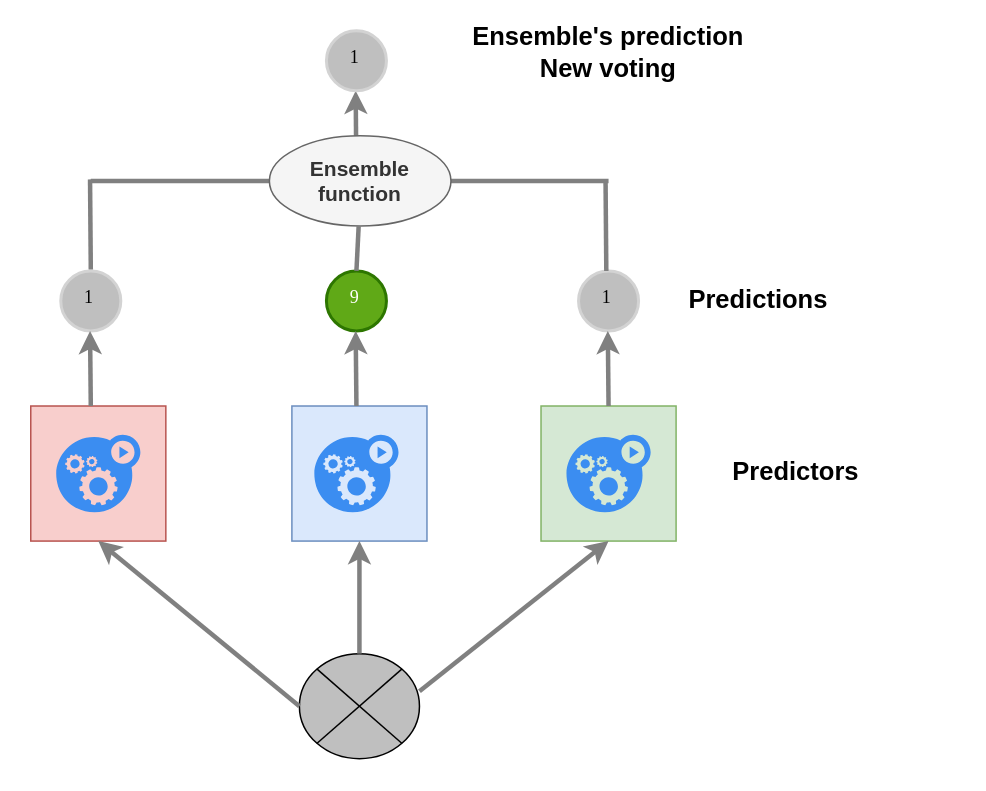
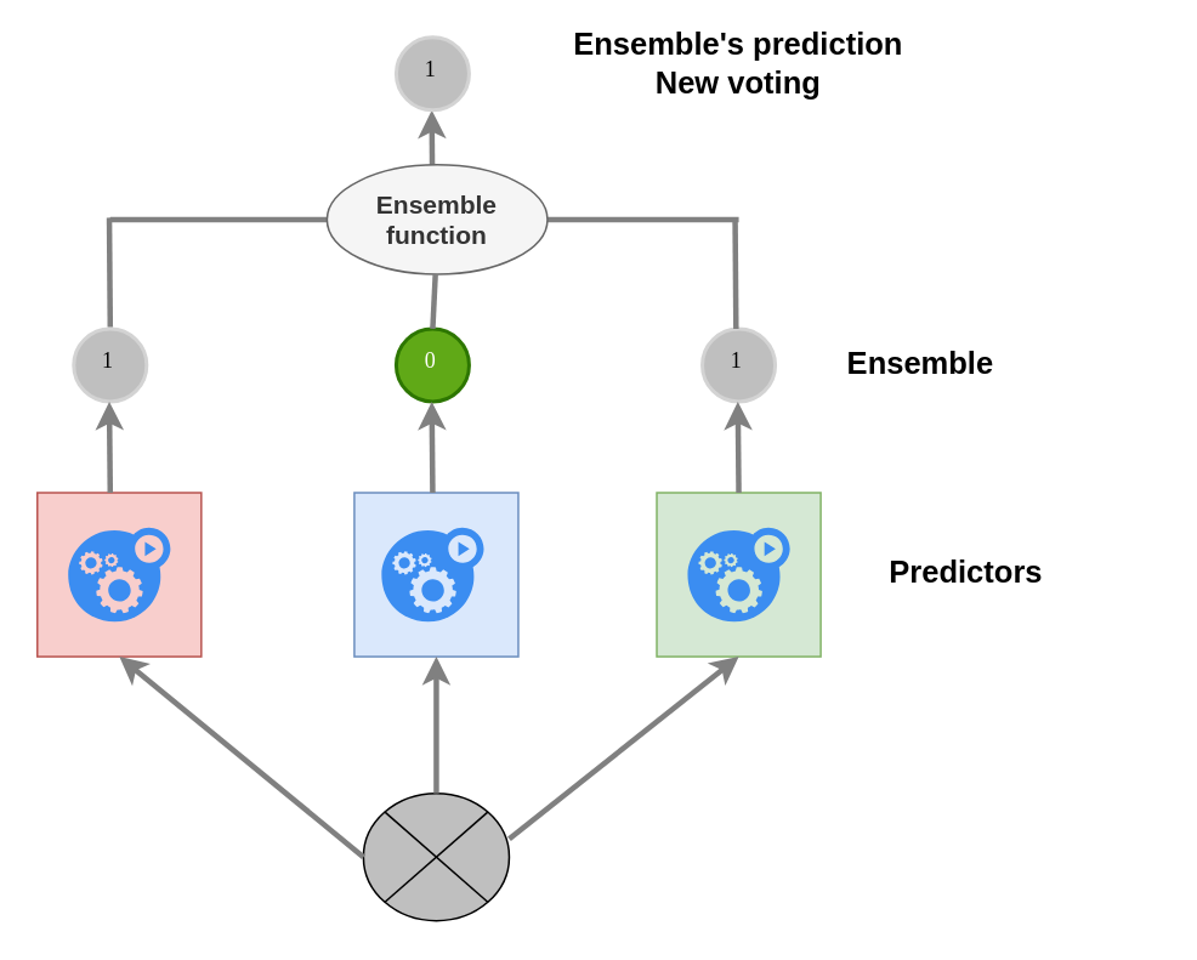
  <mxCell id="0" />
  <mxCell id="1" parent="0" />
  <mxCell id="2" value="" style="shape=sumEllipse;perimeter=ellipsePerimeter;whiteSpace=wrap;html=1;backgroundOutline=1;fillColor=#BFBFBF;" vertex="1" parent="1"><mxGeometry x="199" y="435" width="80" height="70" as="geometry" /></mxCell>
  <mxCell id="3" value="" style="whiteSpace=wrap;html=1;aspect=fixed;fillColor=#f8cecc;strokeColor=#b85450;" vertex="1" parent="1"><mxGeometry x="20" y="270" width="90" height="90" as="geometry" /></mxCell>
  <mxCell id="4" value="" style="whiteSpace=wrap;html=1;aspect=fixed;fillColor=#dae8fc;strokeColor=#6c8ebf;" vertex="1" parent="1"><mxGeometry x="194" y="270" width="90" height="90" as="geometry" /></mxCell>
  <mxCell id="5" value="" style="whiteSpace=wrap;html=1;aspect=fixed;fillColor=#d5e8d4;strokeColor=#82b366;" vertex="1" parent="1"><mxGeometry x="360" y="270" width="90" height="90" as="geometry" /></mxCell>
  <mxCell id="6" value="1" style="ellipse;whiteSpace=wrap;html=1;aspect=fixed;strokeWidth=2;fontFamily=Tahoma;spacingBottom=4;spacingRight=2;strokeColor=#d3d3d3;fillColor=#BFBFBF;" vertex="1" parent="1"><mxGeometry x="40" y="180" width="40" height="40" as="geometry" /></mxCell>
- <mxCell id="7" value="9" style="ellipse;whiteSpace=wrap;html=1;aspect=fixed;strokeWidth=2;fontFamily=Tahoma;spacingBottom=4;spacingRight=2;fillColor=#60a917;strokeColor=#2D7600;fontColor=#ffffff;" vertex="1" parent="1"><mxGeometry x="217" y="180" width="40" height="40" as="geometry" /></mxCell>
+ <mxCell id="7" value="0" style="ellipse;whiteSpace=wrap;html=1;aspect=fixed;strokeWidth=2;fontFamily=Tahoma;spacingBottom=4;spacingRight=2;fillColor=#60a917;strokeColor=#2D7600;fontColor=#ffffff;" vertex="1" parent="1"><mxGeometry x="217" y="180" width="40" height="40" as="geometry" /></mxCell>
  <mxCell id="8" value="1" style="ellipse;whiteSpace=wrap;html=1;aspect=fixed;strokeWidth=2;fontFamily=Tahoma;spacingBottom=4;spacingRight=2;strokeColor=#d3d3d3;fillColor=#BFBFBF;" vertex="1" parent="1"><mxGeometry x="385" y="180" width="40" height="40" as="geometry" /></mxCell>
  <mxCell id="9" value="" style="sketch=0;html=1;aspect=fixed;strokeColor=none;shadow=0;align=center;verticalAlign=top;fillColor=#3B8DF1;shape=mxgraph.gcp2.gear_load" vertex="1" parent="1"><mxGeometry x="36.95" y="289.2" width="56.09" height="51.6" as="geometry" /></mxCell>
  <mxCell id="10" value="" style="sketch=0;html=1;aspect=fixed;strokeColor=none;shadow=0;align=center;verticalAlign=top;fillColor=#3B8DF1;shape=mxgraph.gcp2.gear_load" vertex="1" parent="1"><mxGeometry x="208.95" y="289.2" width="56.09" height="51.6" as="geometry" /></mxCell>
  <mxCell id="11" value="" style="sketch=0;html=1;aspect=fixed;strokeColor=none;shadow=0;align=center;verticalAlign=top;fillColor=#3B8DF1;shape=mxgraph.gcp2.gear_load" vertex="1" parent="1"><mxGeometry x="376.95" y="289.2" width="56.09" height="51.6" as="geometry" /></mxCell>
  <mxCell id="12" value="" style="endArrow=classic;html=1;rounded=0;entryX=0.5;entryY=1;entryDx=0;entryDy=0;strokeWidth=3;strokeColor=#808080;" edge="1" parent="1" target="5"><mxGeometry width="50" height="50" relative="1" as="geometry"><mxPoint x="279" y="460" as="sourcePoint" /><mxPoint x="329" y="410" as="targetPoint" /></mxGeometry></mxCell>
  <mxCell id="13" value="" style="endArrow=classic;html=1;rounded=0;entryX=0.5;entryY=1;entryDx=0;entryDy=0;strokeWidth=3;strokeColor=#808080;exitX=0.5;exitY=0;exitDx=0;exitDy=0;" edge="1" parent="1" source="2" target="4"><mxGeometry width="50" height="50" relative="1" as="geometry"><mxPoint x="240" y="430" as="sourcePoint" /><mxPoint x="348" y="340.8" as="targetPoint" /></mxGeometry></mxCell>
  <mxCell id="14" value="" style="endArrow=classic;html=1;rounded=0;entryX=0.5;entryY=1;entryDx=0;entryDy=0;strokeWidth=3;strokeColor=#808080;exitX=0;exitY=0.5;exitDx=0;exitDy=0;" edge="1" parent="1" source="2" target="3"><mxGeometry width="50" height="50" relative="1" as="geometry"><mxPoint x="68" y="480" as="sourcePoint" /><mxPoint x="194" y="380" as="targetPoint" /></mxGeometry></mxCell>
  <mxCell id="15" value="" style="endArrow=classic;html=1;rounded=0;entryX=0.5;entryY=1;entryDx=0;entryDy=0;strokeWidth=3;strokeColor=#808080;" edge="1" parent="1"><mxGeometry width="50" height="50" relative="1" as="geometry"><mxPoint x="237" y="270" as="sourcePoint" /><mxPoint x="236.5" y="220" as="targetPoint" /></mxGeometry></mxCell>
  <mxCell id="16" value="" style="endArrow=classic;html=1;rounded=0;entryX=0.5;entryY=1;entryDx=0;entryDy=0;strokeWidth=3;strokeColor=#808080;" edge="1" parent="1"><mxGeometry width="50" height="50" relative="1" as="geometry"><mxPoint x="405" y="270" as="sourcePoint" /><mxPoint x="404.5" y="220" as="targetPoint" /></mxGeometry></mxCell>
  <mxCell id="17" value="" style="endArrow=classic;html=1;rounded=0;entryX=0.5;entryY=1;entryDx=0;entryDy=0;strokeWidth=3;strokeColor=#808080;" edge="1" parent="1"><mxGeometry width="50" height="50" relative="1" as="geometry"><mxPoint x="60" y="270" as="sourcePoint" /><mxPoint x="59.5" y="220" as="targetPoint" /></mxGeometry></mxCell>
  <mxCell id="18" value="" style="endArrow=none;html=1;strokeColor=#808080;strokeWidth=3;curved=1;" edge="1" parent="1"><mxGeometry width="50" height="50" relative="1" as="geometry"><mxPoint x="60" y="120" as="sourcePoint" /><mxPoint x="240" y="120" as="targetPoint" /></mxGeometry></mxCell>
  <mxCell id="19" value="" style="endArrow=none;html=1;rounded=0;strokeColor=#808080;strokeWidth=3;" edge="1" parent="1"><mxGeometry width="50" height="50" relative="1" as="geometry"><mxPoint x="235" y="120" as="sourcePoint" /><mxPoint x="405" y="120" as="targetPoint" /></mxGeometry></mxCell>
  <mxCell id="20" value="" style="endArrow=classic;html=1;rounded=0;entryX=0.5;entryY=1;entryDx=0;entryDy=0;strokeWidth=3;strokeColor=#808080;" edge="1" parent="1"><mxGeometry width="50" height="50" relative="1" as="geometry"><mxPoint x="237" y="120" as="sourcePoint" /><mxPoint x="236.5" y="60" as="targetPoint" /></mxGeometry></mxCell>
  <mxCell id="21" value="" style="endArrow=none;html=1;strokeColor=#808080;strokeWidth=3;curved=1;exitX=0.5;exitY=0;exitDx=0;exitDy=0;" edge="1" parent="1"><mxGeometry width="50" height="50" relative="1" as="geometry"><mxPoint x="60" y="179" as="sourcePoint" /><mxPoint x="59.5" y="119" as="targetPoint" /></mxGeometry></mxCell>
  <mxCell id="22" value="" style="endArrow=none;html=1;strokeColor=#808080;strokeWidth=3;curved=1;exitX=0.5;exitY=0;exitDx=0;exitDy=0;startArrow=none;" edge="1" parent="1" source="25"><mxGeometry width="50" height="50" relative="1" as="geometry"><mxPoint x="237" y="180" as="sourcePoint" /><mxPoint x="236.5" y="120" as="targetPoint" /></mxGeometry></mxCell>
  <mxCell id="23" value="" style="endArrow=none;html=1;strokeColor=#808080;strokeWidth=3;curved=1;exitX=0.5;exitY=0;exitDx=0;exitDy=0;" edge="1" parent="1"><mxGeometry width="50" height="50" relative="1" as="geometry"><mxPoint x="403.5" y="180" as="sourcePoint" /><mxPoint x="403" y="120" as="targetPoint" /></mxGeometry></mxCell>
  <mxCell id="24" value="1" style="ellipse;whiteSpace=wrap;html=1;aspect=fixed;strokeWidth=2;fontFamily=Tahoma;spacingBottom=4;spacingRight=2;strokeColor=#d3d3d3;fillColor=#BFBFBF;" vertex="1" parent="1"><mxGeometry x="217" y="20" width="40" height="40" as="geometry" /></mxCell>
  <mxCell id="25" value="&lt;font style=&quot;font-size: 14px;&quot;&gt;&lt;b&gt;Ensemble function&lt;/b&gt;&lt;/font&gt;" style="ellipse;whiteSpace=wrap;html=1;fillColor=#f5f5f5;fontColor=#333333;strokeColor=#666666;" vertex="1" parent="1"><mxGeometry x="179" y="90" width="121" height="60" as="geometry" /></mxCell>
  <mxCell id="26" value="" style="endArrow=none;html=1;strokeColor=#808080;strokeWidth=3;curved=1;exitX=0.5;exitY=0;exitDx=0;exitDy=0;" edge="1" parent="1" target="25"><mxGeometry width="50" height="50" relative="1" as="geometry"><mxPoint x="237" y="180" as="sourcePoint" /><mxPoint x="236.5" y="120" as="targetPoint" /></mxGeometry></mxCell>
  <mxCell id="27" value="&lt;font style=&quot;font-size: 17px;&quot;&gt;&lt;b&gt;Ensemble's prediction&lt;br&gt;New voting&lt;br&gt;&lt;/b&gt;&lt;/font&gt;" style="text;html=1;strokeColor=none;fillColor=none;align=center;verticalAlign=middle;whiteSpace=wrap;rounded=0;fontSize=14;" vertex="1" parent="1"><mxGeometry x="300" y="20" width="210" height="30" as="geometry" /></mxCell>
- <mxCell id="28" value="&lt;font style=&quot;font-size: 17px;&quot;&gt;&lt;b&gt;Predictions&lt;br&gt;&lt;/b&gt;&lt;/font&gt;" style="text;html=1;strokeColor=none;fillColor=none;align=center;verticalAlign=middle;whiteSpace=wrap;rounded=0;fontSize=14;" vertex="1" parent="1"><mxGeometry x="400" y="185" width="210" height="30" as="geometry" /></mxCell>
+ <mxCell id="28" value="&lt;font style=&quot;font-size: 17px;&quot;&gt;&lt;b&gt;Ensemble&lt;br&gt;&lt;/b&gt;&lt;/font&gt;" style="text;html=1;strokeColor=none;fillColor=none;align=center;verticalAlign=middle;whiteSpace=wrap;rounded=0;fontSize=14;" vertex="1" parent="1"><mxGeometry x="400" y="185" width="210" height="30" as="geometry" /></mxCell>
  <mxCell id="29" value="&lt;font style=&quot;font-size: 17px;&quot;&gt;&lt;b&gt;Predictors&lt;br&gt;&lt;/b&gt;&lt;/font&gt;" style="text;html=1;strokeColor=none;fillColor=none;align=center;verticalAlign=middle;whiteSpace=wrap;rounded=0;fontSize=14;" vertex="1" parent="1"><mxGeometry x="425" y="300" width="210" height="30" as="geometry" /></mxCell>
